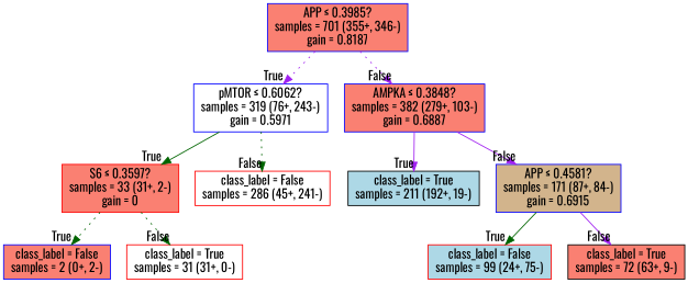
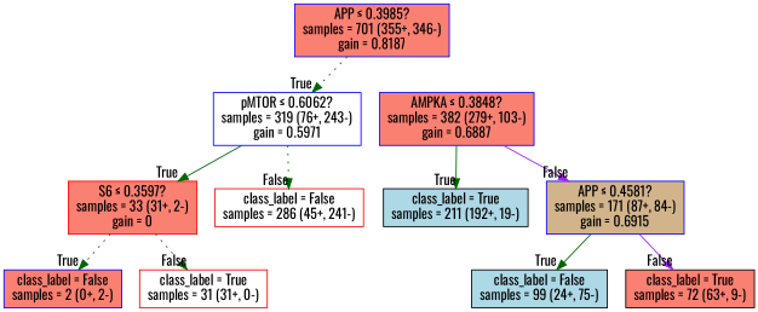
  strict digraph {
    fontname=Oswald
    node [color=blue fillcolor=salmon fontname=Oswald shape=box style=filled]
    edge [color=darkgreen fontname=Oswald headlabel=True style=dotted]
    n1 [label="APP &le; 0.3985?\nsamples = 701 (355+, 346-)\ngain = 0.8187"]
    n2 [fillcolor=white label="pMTOR &le; 0.6062?\nsamples = 319 (76+, 243-)\ngain = 0.5971"]
    n3 [label="AMPKA &le; 0.3848?\nsamples = 382 (279+, 103-)\ngain = 0.6887"]
    n4 [color=red label="S6 &le; 0.3597?\nsamples = 33 (31+, 2-)\ngain = 0"]
    n5 [color=red fillcolor=white label="class_label = False\nsamples = 286 (45+, 241-)"]
    n6 [color=black fillcolor=lightblue label="class_label = True\nsamples = 211 (192+, 19-)"]
    n7 [fillcolor=tan label="APP &le; 0.4581?\nsamples = 171 (87+, 84-)\ngain = 0.6915"]
    n8 [label="class_label = False\nsamples = 2 (0+, 2-)"]
    n9 [color=red fillcolor=white label="class_label = True\nsamples = 31 (31+, 0-)"]
-   n10 [color=red fillcolor=lightblue label="class_label = False\nsamples = 99 (24+, 75-)"]
+   n10 [color=black fillcolor=lightblue label="class_label = False\nsamples = 99 (24+, 75-)"]
    n11 [color=black label="class_label = True\nsamples = 72 (63+, 9-)"]
-   n1 -> n2 [color=purple]
-   n1 -> n3 [color=purple headlabel=False]
+   n1 -> n2
    n2 -> n4 [style=solid]
    n2 -> n5 [headlabel=False]
-   n3 -> n6 [color=purple style=solid]
+   n3 -> n6 [style=solid]
    n3 -> n7 [color=purple headlabel=False style=solid]
    n4 -> n8
    n4 -> n9 [headlabel=False]
    n7 -> n10 [style=solid]
    n7 -> n11 [color=purple headlabel=False style=solid]
  }
